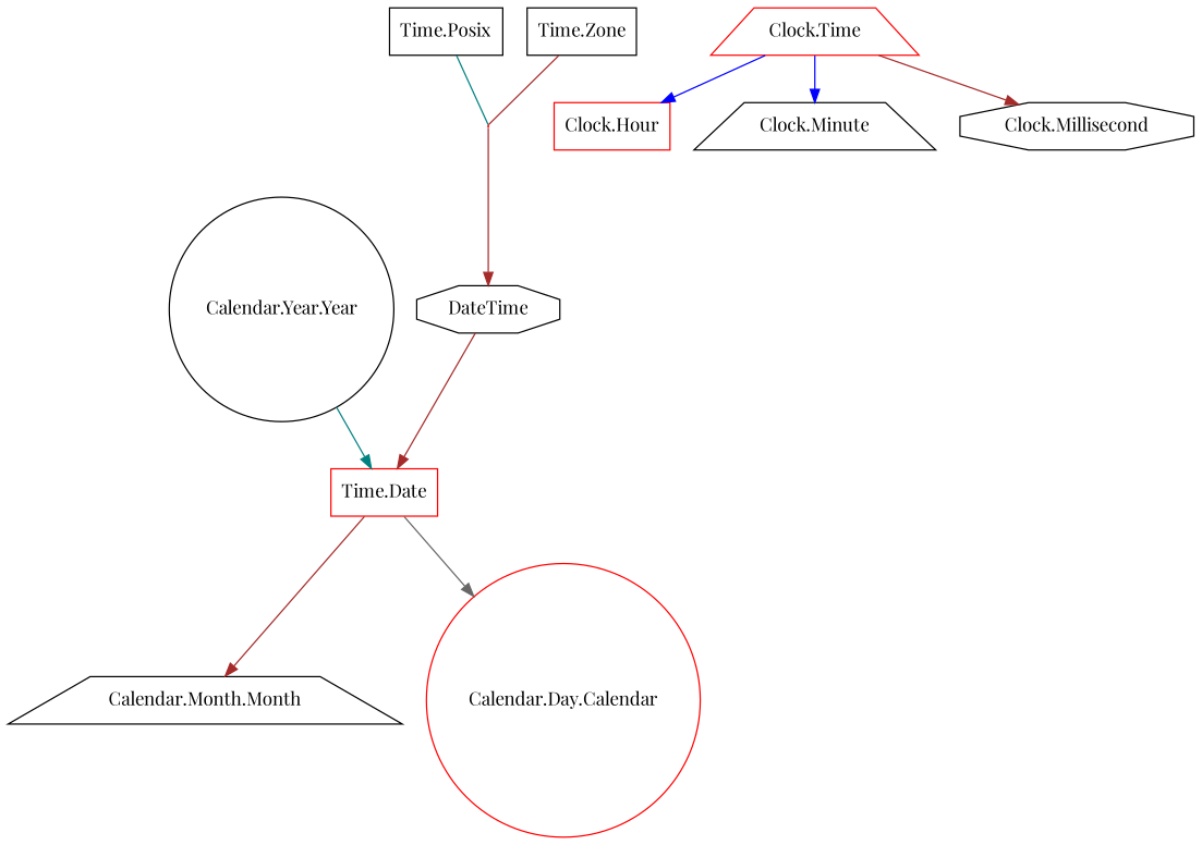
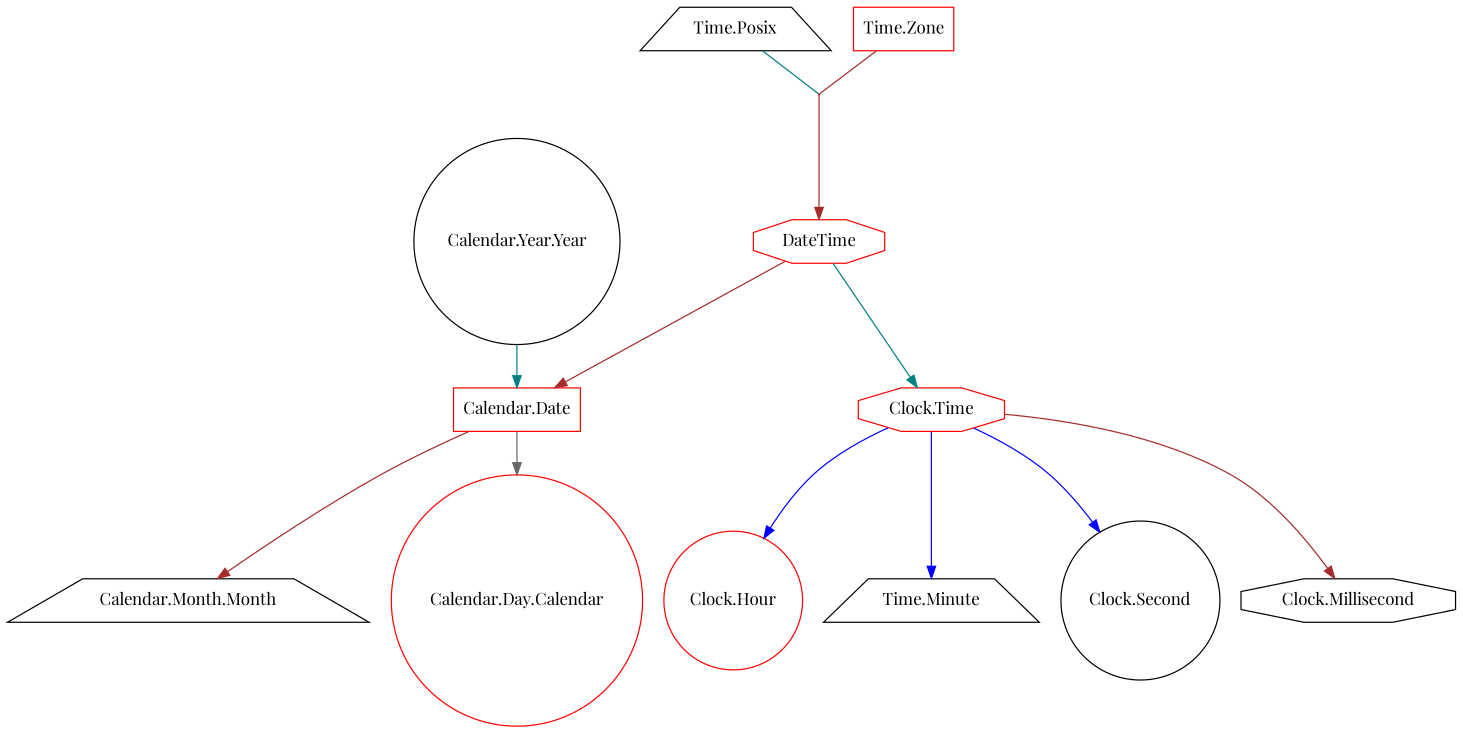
  digraph {
    fontname="Playfair Display"
    node [color=black fontname="Playfair Display" shape=box]
    edge [color=brown fontname="Playfair Display"]
    m1 [color=red height=0.01 shape=point width=0.01]
-   DateTime [shape=octagon]
-   "Calendar.Date" [color=red label="Time.Date"]
-   "Clock.Time" [color=red shape=trapezium]
-   "Time.Posix"
-   "Time.Zone"
+   DateTime [color=red shape=octagon]
+   "Calendar.Date" [color=red]
+   "Clock.Time" [color=red shape=octagon]
+   "Time.Posix" [shape=trapezium]
+   "Time.Zone" [color=red]
    "Calendar.Month.Month" [shape=trapezium]
    n8 [color=red label="Calendar.Day.Calendar" shape=circle]
-   "Clock.Hour" [color=red]
-   "Clock.Minute" [shape=trapezium]
+   "Clock.Hour" [color=red shape=circle]
+   "Clock.Minute" [shape=trapezium label="Time.Minute"]
+   "Clock.Second" [shape=circle]
    "Clock.Millisecond" [shape=octagon]
    "Calendar.Year.Year" [shape=circle]
    m1 -> DateTime
    DateTime -> "Calendar.Date"
+   DateTime -> "Clock.Time" [color=teal]
    "Calendar.Date" -> "Calendar.Month.Month"
    "Calendar.Date" -> n8 [color=gray40]
    "Clock.Time" -> "Clock.Hour" [color=blue]
    "Clock.Time" -> "Clock.Minute" [color=blue]
+   "Clock.Time" -> "Clock.Second" [color=blue]
    "Clock.Time" -> "Clock.Millisecond"
    "Time.Posix" -> m1 [color=teal dir=none]
    "Time.Zone" -> m1 [dir=none]
    "Calendar.Year.Year" -> "Calendar.Date" [color=teal]
  }
